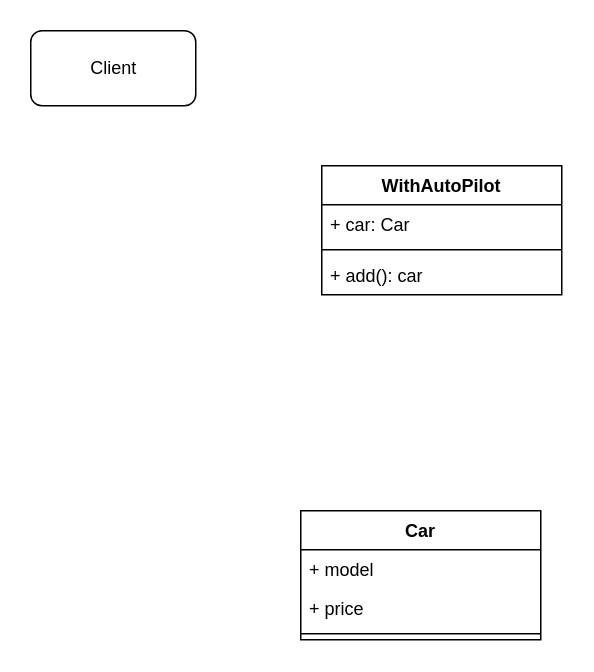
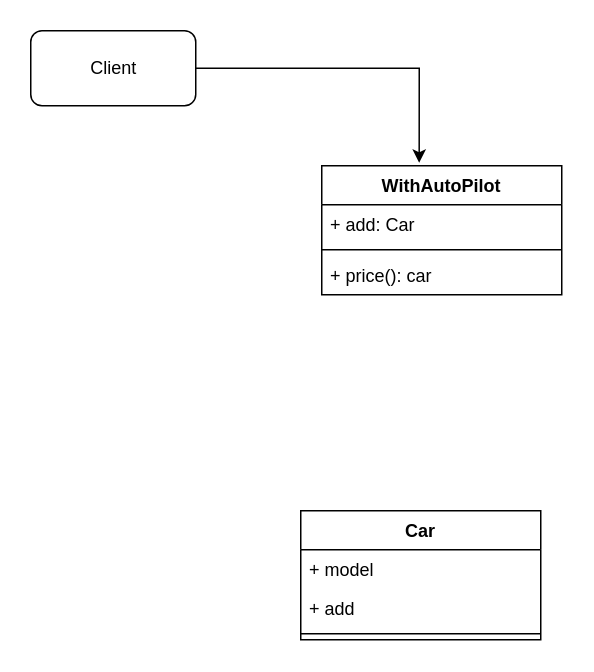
  <mxCell id="0" />
  <mxCell id="1" parent="0" />
  <mxCell id="2" value="Car" style="swimlane;fontStyle=1;align=center;verticalAlign=top;childLayout=stackLayout;horizontal=1;startSize=26;horizontalStack=0;resizeParent=1;resizeParentMax=0;resizeLast=0;collapsible=1;marginBottom=0;" vertex="1" parent="1"><mxGeometry x="200" y="340" width="160" height="86" as="geometry" /></mxCell>
  <mxCell id="3" value="+ model" style="text;strokeColor=none;fillColor=none;align=left;verticalAlign=top;spacingLeft=4;spacingRight=4;overflow=hidden;rotatable=0;points=[[0,0.5],[1,0.5]];portConstraint=eastwest;" vertex="1" parent="2"><mxGeometry y="26" width="160" height="26" as="geometry" /></mxCell>
- <mxCell id="4" value="+ price" style="text;strokeColor=none;fillColor=none;align=left;verticalAlign=top;spacingLeft=4;spacingRight=4;overflow=hidden;rotatable=0;points=[[0,0.5],[1,0.5]];portConstraint=eastwest;" vertex="1" parent="2"><mxGeometry y="52" width="160" height="26" as="geometry" /></mxCell>
+ <mxCell id="4" value="+ add" style="text;strokeColor=none;fillColor=none;align=left;verticalAlign=top;spacingLeft=4;spacingRight=4;overflow=hidden;rotatable=0;points=[[0,0.5],[1,0.5]];portConstraint=eastwest;" vertex="1" parent="2"><mxGeometry y="52" width="160" height="26" as="geometry" /></mxCell>
  <mxCell id="5" value="" style="line;strokeWidth=1;fillColor=none;align=left;verticalAlign=middle;spacingTop=-1;spacingLeft=3;spacingRight=3;rotatable=0;labelPosition=right;points=[];portConstraint=eastwest;" vertex="1" parent="2"><mxGeometry y="78" width="160" height="8" as="geometry" /></mxCell>
  <mxCell id="6" value="WithAutoPilot" style="swimlane;fontStyle=1;align=center;verticalAlign=top;childLayout=stackLayout;horizontal=1;startSize=26;horizontalStack=0;resizeParent=1;resizeParentMax=0;resizeLast=0;collapsible=1;marginBottom=0;" vertex="1" parent="1"><mxGeometry x="214" y="110" width="160" height="86" as="geometry" /></mxCell>
- <mxCell id="7" value="+ car: Car" style="text;strokeColor=none;fillColor=none;align=left;verticalAlign=top;spacingLeft=4;spacingRight=4;overflow=hidden;rotatable=0;points=[[0,0.5],[1,0.5]];portConstraint=eastwest;" vertex="1" parent="6"><mxGeometry y="26" width="160" height="26" as="geometry" /></mxCell>
+ <mxCell id="7" value="+ add: Car" style="text;strokeColor=none;fillColor=none;align=left;verticalAlign=top;spacingLeft=4;spacingRight=4;overflow=hidden;rotatable=0;points=[[0,0.5],[1,0.5]];portConstraint=eastwest;" vertex="1" parent="6"><mxGeometry y="26" width="160" height="26" as="geometry" /></mxCell>
  <mxCell id="8" value="" style="line;strokeWidth=1;fillColor=none;align=left;verticalAlign=middle;spacingTop=-1;spacingLeft=3;spacingRight=3;rotatable=0;labelPosition=right;points=[];portConstraint=eastwest;" vertex="1" parent="6"><mxGeometry y="52" width="160" height="8" as="geometry" /></mxCell>
- <mxCell id="9" value="+ add(): car" style="text;strokeColor=none;fillColor=none;align=left;verticalAlign=top;spacingLeft=4;spacingRight=4;overflow=hidden;rotatable=0;points=[[0,0.5],[1,0.5]];portConstraint=eastwest;" vertex="1" parent="6"><mxGeometry y="60" width="160" height="26" as="geometry" /></mxCell>
+ <mxCell id="9" value="+ price(): car" style="text;strokeColor=none;fillColor=none;align=left;verticalAlign=top;spacingLeft=4;spacingRight=4;overflow=hidden;rotatable=0;points=[[0,0.5],[1,0.5]];portConstraint=eastwest;" vertex="1" parent="6"><mxGeometry y="60" width="160" height="26" as="geometry" /></mxCell>
+ <mxCell id="10" style="edgeStyle=orthogonalEdgeStyle;rounded=0;orthogonalLoop=1;jettySize=auto;html=1;exitX=1;exitY=0.5;exitDx=0;exitDy=0;entryX=0.406;entryY=-0.023;entryDx=0;entryDy=0;entryPerimeter=0;" edge="1" parent="1" source="11" target="6"><mxGeometry relative="1" as="geometry" /></mxCell>
  <mxCell id="11" value="Client" style="html=1;rounded=1;" vertex="1" parent="1"><mxGeometry x="20" y="20" width="110" height="50" as="geometry" /></mxCell>
